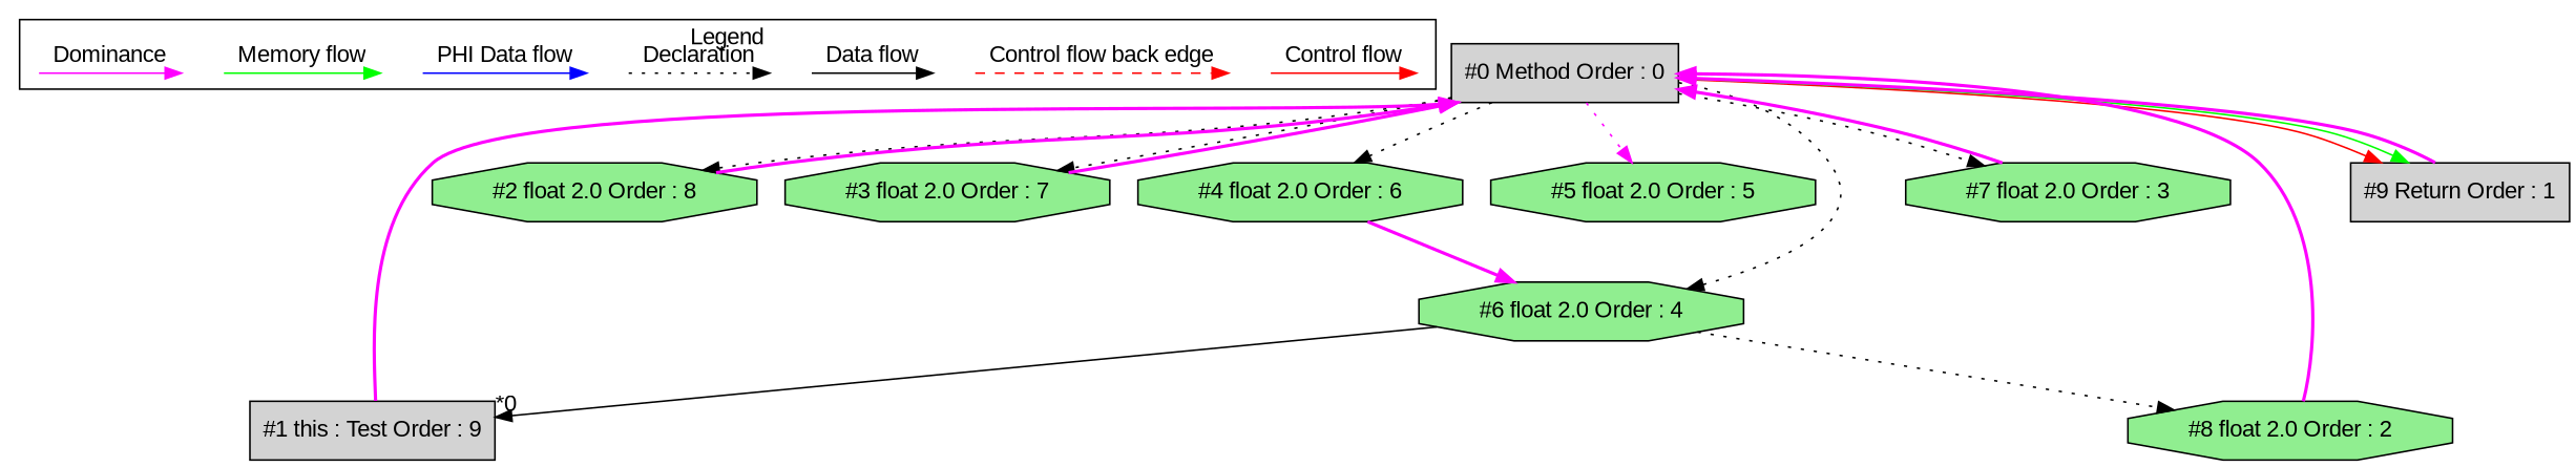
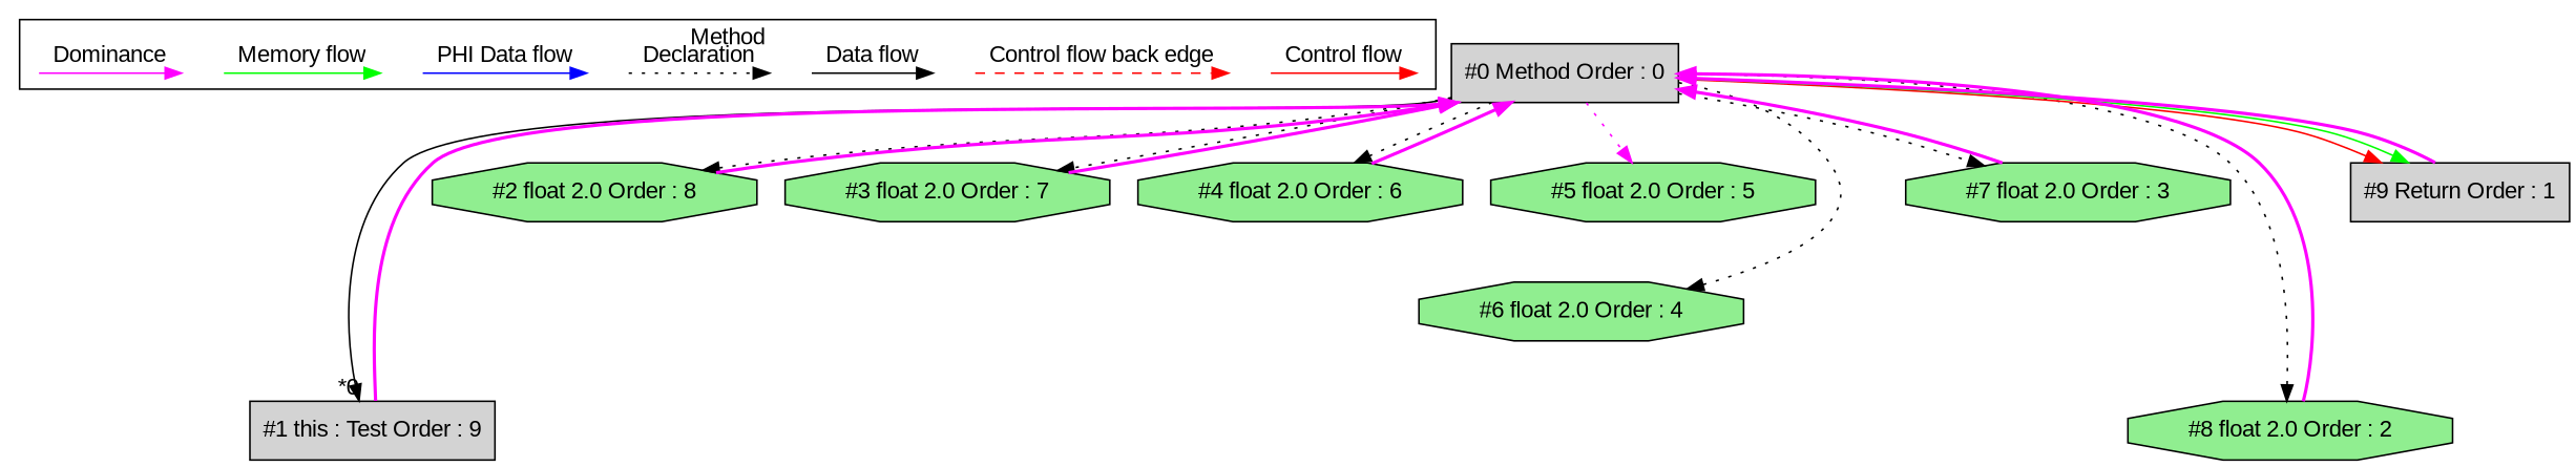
  digraph {
    fontname="Liberation Sans"
    ordering=in
    node [fontname="Liberation Sans" shape=point style=invis]
    edge [fontname="Liberation Sans"]
    c0
    c1
    c2
    c3
    d0
    d1
    d2
    d3
    d4
    d5
    d6
    d7
    d8
    d9
    n15 [fillcolor=lightgrey label="#0 Method Order : 0" shape=box style=filled]
    n16 [fillcolor=lightgrey label="#1 this : Test Order : 9" shape=box style=filled]
    n17 [fillcolor=lightgreen label="#2 float 2.0 Order : 8" shape=octagon style=filled]
    n18 [fillcolor=lightgreen label="#3 float 2.0 Order : 7" shape=octagon style=filled]
    n19 [fillcolor=lightgreen label="#4 float 2.0 Order : 6" shape=octagon style=filled]
    n20 [fillcolor=lightgreen label="#5 float 2.0 Order : 5" shape=octagon style=filled]
    n21 [fillcolor=lightgreen label="#6 float 2.0 Order : 4" shape=octagon style=filled]
    n22 [fillcolor=lightgreen label="#7 float 2.0 Order : 3" shape=octagon style=filled]
    n23 [fillcolor=lightgreen label="#8 float 2.0 Order : 2" shape=octagon style=filled]
    n24 [fillcolor=lightgrey label="#9 Return Order : 1" shape=box style=filled]
    subgraph cluster_1 {
-     label=Legend
+     label=Method
      subgraph sub_2 {
        label=Legend
        rank=same
        c0
        c1
        c2
        c3
        d0
        d1
        d2
        d3
        d4
        d5
        d6
        d7
        d8
        d9
      }
    }
    c0 -> c1 [color=red label="Control flow" style=solid]
    c2 -> c3 [color=red label="Control flow back edge" style=dashed]
    d0 -> d1 [label="Data flow"]
    d2 -> d3 [label=Declaration style=dotted]
    d4 -> d5 [color=blue label="PHI Data flow"]
    d6 -> d7 [color=green label="Memory flow"]
    d8 -> d9 [color=fuchsia label=Dominance style=solid]
-   n21 -> n16 [headlabel="*0" labeldistance=2]
+   n15 -> n16 [headlabel="*0" labeldistance=2]
    n15 -> n17 [style=dotted]
    n15 -> n18 [style=dotted]
    n15 -> n19 [style=dotted]
    n15 -> n20 [color=fuchsia style=dotted]
    n15 -> n21 [style=dotted]
    n15 -> n22 [style=dotted]
-   n21 -> n23 [style=dotted]
+   n15 -> n23 [style=dotted]
    n15 -> n24 [color=red fontcolor=red labeldistance=2]
    n15 -> n24 [color=green constraint=false labeldistance=2]
    n16 -> n15 [color=fuchsia dir=forward penwidth=2]
    n17 -> n15 [color=fuchsia dir=forward penwidth=2]
    n18 -> n15 [color=fuchsia dir=forward penwidth=2]
-   n19 -> n21 [color=fuchsia dir=forward penwidth=2]
+   n19 -> n15 [color=fuchsia dir=forward penwidth=2]
    n22 -> n15 [color=fuchsia dir=forward penwidth=2]
    n23 -> n15 [color=fuchsia dir=forward penwidth=2]
    n24 -> n15 [color=fuchsia dir=forward penwidth=2]
  }
